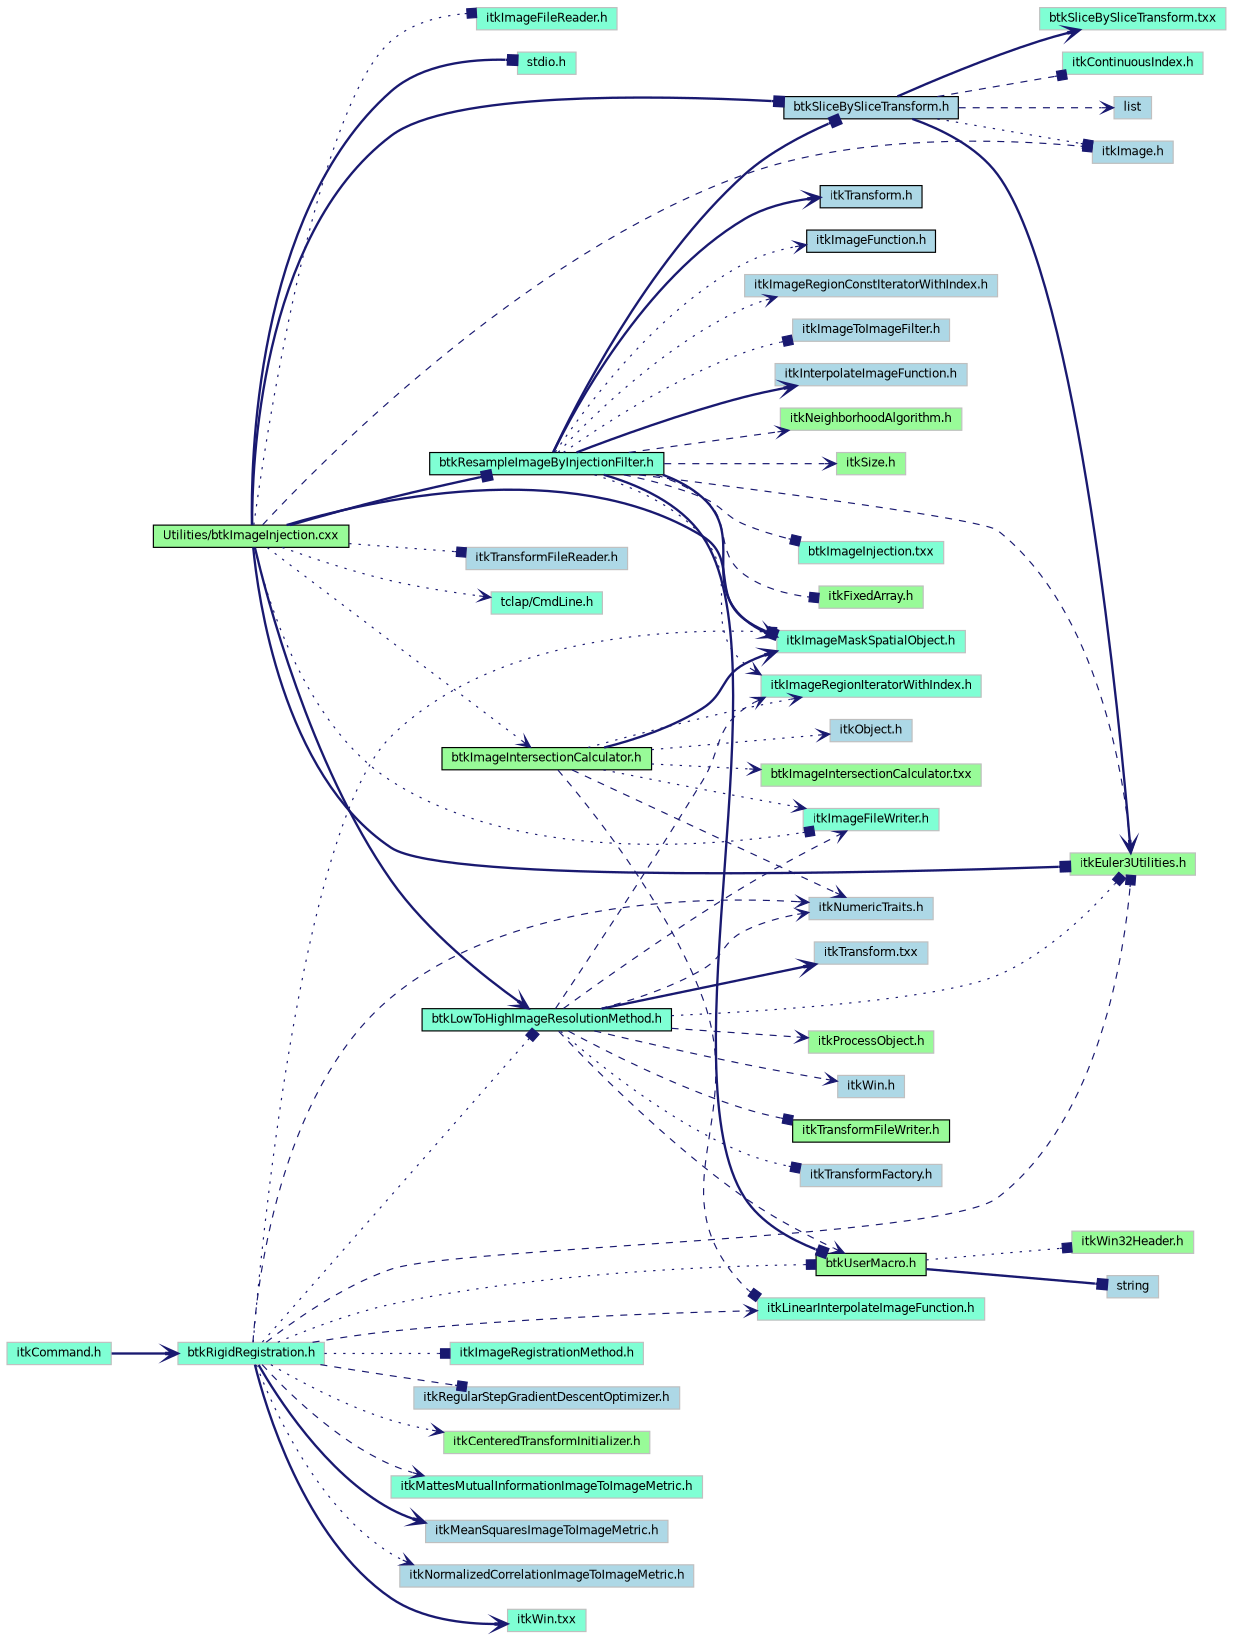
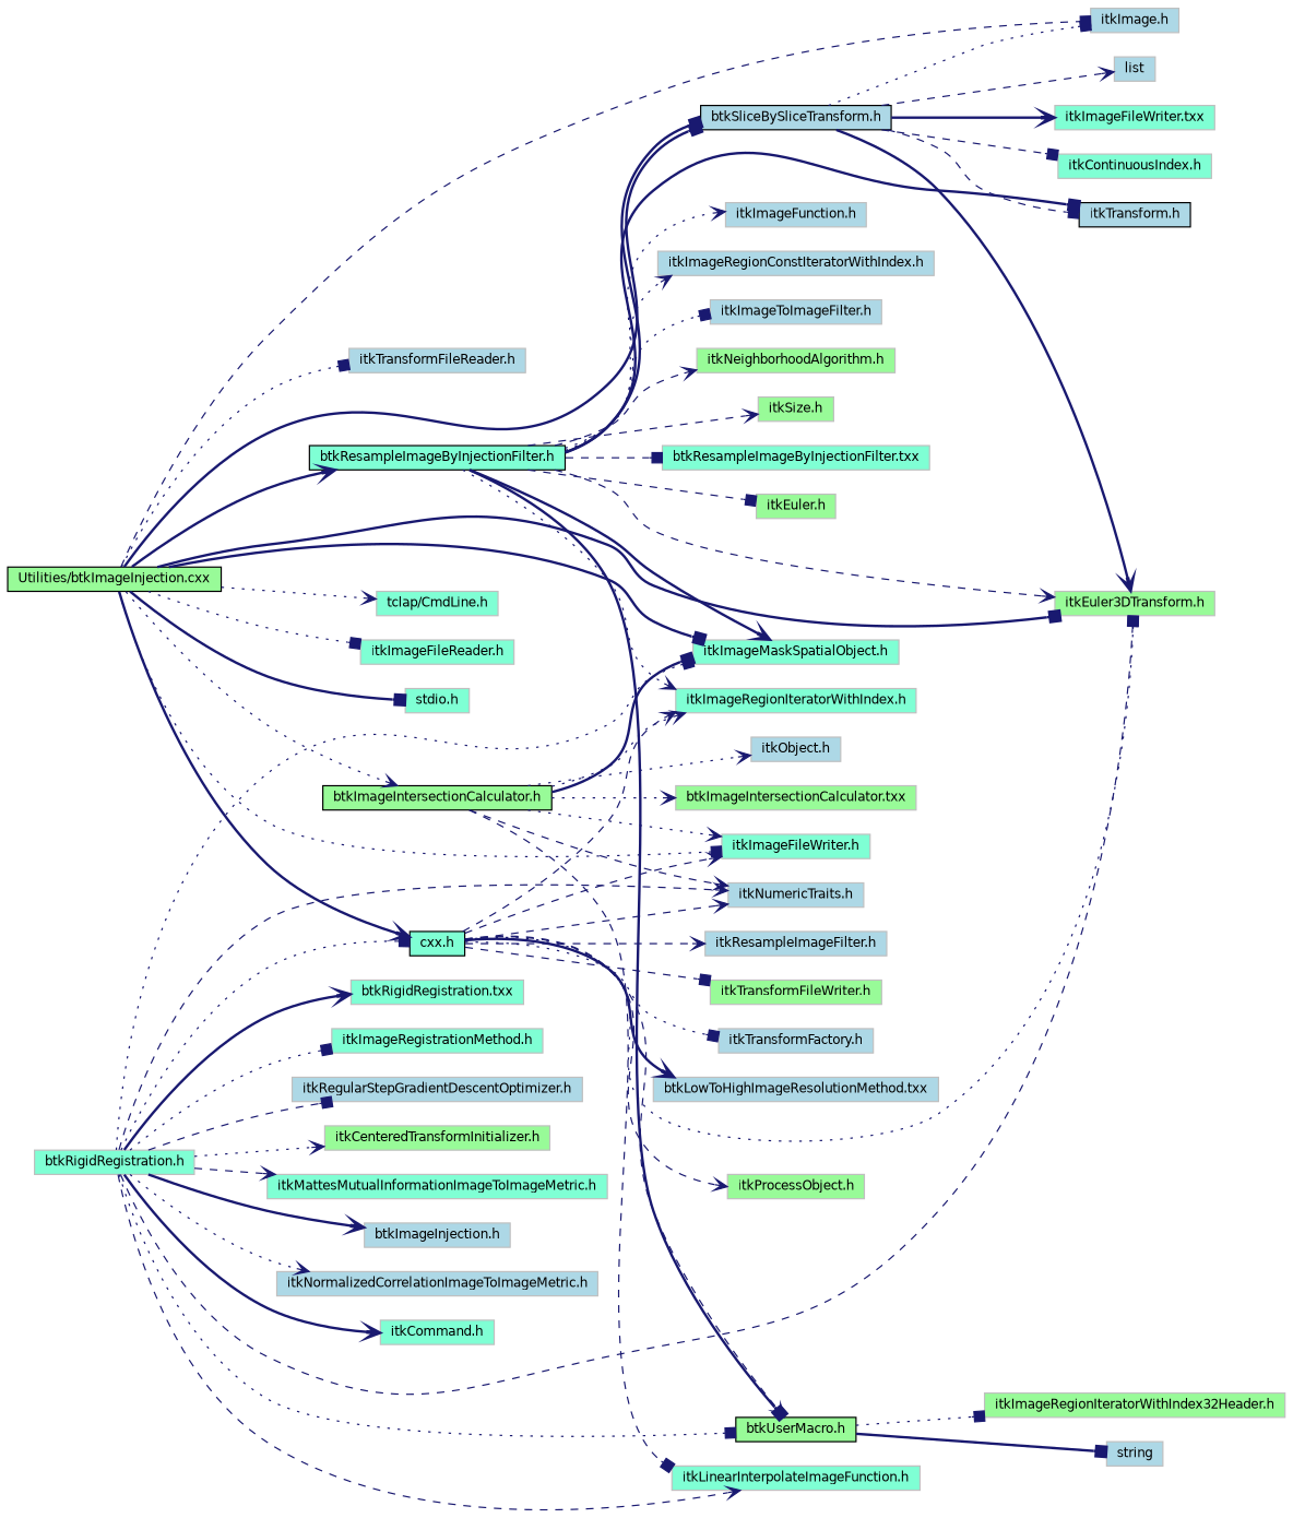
  digraph {
    fontname="DejaVu Sans"
    rankdir=LR
    node [color=grey75 fillcolor=lightblue fontname="DejaVu Sans" fontsize=10 shape=record style=filled]
    edge [arrowhead=vee color=midnightblue fontname="DejaVu Sans" fontsize=10 labelfontname="FreeSans.ttf" labelfontsize=10 style=dotted]
    n1 [color=black fillcolor=palegreen fontcolor=black height=0.2 label="Utilities/btkImageInjection.cxx" width=0.4]
-   n2 [color=black fillcolor=aquamarine height=0.2 label="btkLowToHighImageResolutionMethod.h" width=0.4]
-   n3 [fillcolor=palegreen height=0.2 label="itkEuler3Utilities.h" width=0.4]
+   n2 [color=black fillcolor=aquamarine height=0.2 label="cxx.h" width=0.4]
+   n3 [fillcolor=palegreen height=0.2 label="itkEuler3DTransform.h" width=0.4]
    n4 [fillcolor=aquamarine height=0.2 label="itkImageMaskSpatialObject.h" width=0.4]
    n5 [fillcolor=aquamarine height=0.2 label="itkImageFileWriter.h" width=0.4]
    n6 [color=black fillcolor=aquamarine height=0.2 label="btkResampleImageByInjectionFilter.h" width=0.4]
    n7 [color=black height=0.2 label="btkSliceBySliceTransform.h" width=0.4]
    n8 [height=0.2 label="itkImage.h" width=0.4]
    n9 [height=0.2 label="itkTransformFileReader.h" width=0.4]
    n10 [fillcolor=aquamarine height=0.2 label="tclap/CmdLine.h" width=0.4]
    n11 [color=black fillcolor=palegreen height=0.2 label="btkImageIntersectionCalculator.h" width=0.4]
    n12 [fillcolor=aquamarine height=0.2 label="itkImageFileReader.h" width=0.4]
    n13 [fillcolor=aquamarine height=0.2 label="stdio.h" width=0.4]
    n14 [fillcolor=palegreen height=0.2 label="itkProcessObject.h" width=0.4]
-   n15 [height=0.2 label="itkWin.h" width=0.4]
+   n15 [height=0.2 label="itkResampleImageFilter.h" width=0.4]
    n16 [fillcolor=aquamarine height=0.2 label="itkImageRegionIteratorWithIndex.h" width=0.4]
    n17 [height=0.2 label="itkNumericTraits.h" width=0.4]
    n18 [color=black fillcolor=palegreen height=0.2 label="btkUserMacro.h" width=0.4]
-   n19 [color=black fillcolor=palegreen height=0.2 label="itkTransformFileWriter.h" width=0.4]
+   n19 [fillcolor=palegreen height=0.2 label="itkTransformFileWriter.h" width=0.4]
    n20 [height=0.2 label="itkTransformFactory.h" width=0.4]
-   n21 [height=0.2 label="itkTransform.txx" width=0.4]
-   n22 [fillcolor=palegreen height=0.2 label="itkFixedArray.h" width=0.4]
+   n21 [height=0.2 label="btkLowToHighImageResolutionMethod.txx" width=0.4]
+   n22 [fillcolor=palegreen height=0.2 label="itkEuler.h" width=0.4]
    n23 [color=black height=0.2 label="itkTransform.h" width=0.4]
-   n24 [color=black height=0.2 label="itkImageFunction.h" width=0.4]
+   n24 [height=0.2 label="itkImageFunction.h" width=0.4]
    n25 [height=0.2 label="itkImageRegionConstIteratorWithIndex.h" width=0.4]
    n26 [height=0.2 label="itkImageToImageFilter.h" width=0.4]
-   n27 [height=0.2 label="itkInterpolateImageFunction.h" width=0.4]
    n28 [fillcolor=palegreen height=0.2 label="itkNeighborhoodAlgorithm.h" width=0.4]
    n29 [fillcolor=palegreen height=0.2 label="itkSize.h" width=0.4]
-   n30 [fillcolor=aquamarine height=0.2 label="btkImageInjection.txx" width=0.4]
+   n30 [fillcolor=aquamarine height=0.2 label="btkResampleImageByInjectionFilter.txx" width=0.4]
    n31 [fillcolor=aquamarine height=0.2 label="itkContinuousIndex.h" width=0.4]
    n32 [height=0.2 label=list width=0.4]
-   n33 [fillcolor=aquamarine height=0.2 label="btkSliceBySliceTransform.txx" width=0.4]
+   n33 [fillcolor=aquamarine height=0.2 label="itkImageFileWriter.txx" width=0.4]
    n34 [fillcolor=aquamarine height=0.2 label="itkLinearInterpolateImageFunction.h" width=0.4]
    n35 [height=0.2 label="itkObject.h" width=0.4]
    n36 [fillcolor=palegreen height=0.2 label="btkImageIntersectionCalculator.txx" width=0.4]
    n37 [fillcolor=aquamarine height=0.2 label="btkRigidRegistration.h" width=0.4]
    n38 [fillcolor=aquamarine height=0.2 label="itkImageRegistrationMethod.h" width=0.4]
    n39 [height=0.2 label="itkRegularStepGradientDescentOptimizer.h" width=0.4]
    n40 [fillcolor=palegreen height=0.2 label="itkCenteredTransformInitializer.h" width=0.4]
    n41 [fillcolor=aquamarine height=0.2 label="itkMattesMutualInformationImageToImageMetric.h" width=0.4]
-   n42 [height=0.2 label="itkMeanSquaresImageToImageMetric.h" width=0.4]
+   n42 [height=0.2 label="btkImageInjection.h" width=0.4]
    n43 [height=0.2 label="itkNormalizedCorrelationImageToImageMetric.h" width=0.4]
    n44 [fillcolor=aquamarine height=0.2 label="itkCommand.h" width=0.4]
-   n45 [fillcolor=aquamarine height=0.2 label="itkWin.txx" width=0.4]
-   n46 [fillcolor=palegreen height=0.2 label="itkWin32Header.h" width=0.4]
+   n45 [fillcolor=aquamarine height=0.2 label="btkRigidRegistration.txx" width=0.4]
+   n46 [fillcolor=palegreen height=0.2 label="itkImageRegionIteratorWithIndex32Header.h" width=0.4]
    n47 [height=0.2 label=string width=0.4]
    n1 -> n2 [style=bold]
    n1 -> n3 [arrowhead=box style=bold]
    n1 -> n4 [arrowhead=box style=bold]
    n1 -> n5 [arrowhead=box]
-   n1 -> n6 [arrowhead=box style=bold]
+   n1 -> n6 [style=bold]
    n1 -> n7 [arrowhead=box style=bold]
    n1 -> n8 [arrowhead=box style=dashed]
    n1 -> n9 [arrowhead=box]
    n1 -> n10
    n1 -> n11
    n1 -> n12 [arrowhead=box]
    n1 -> n13 [arrowhead=box style=bold]
    n2 -> n3 [arrowhead=box]
    n2 -> n5 [style=dashed]
    n2 -> n14 [style=dashed]
    n2 -> n15 [style=dashed]
    n2 -> n16 [style=dashed]
    n2 -> n17 [style=dashed]
    n2 -> n18 [style=dashed]
    n2 -> n19 [arrowhead=box style=dashed]
    n2 -> n20 [arrowhead=box]
    n2 -> n21 [style=bold]
    n6 -> n3 [style=dashed]
    n6 -> n4 [style=bold]
    n6 -> n7 [arrowhead=box style=bold]
    n6 -> n16
    n6 -> n18 [arrowhead=box style=bold]
    n6 -> n22 [arrowhead=box style=dashed]
-   n6 -> n23 [style=bold]
+   n6 -> n23 [arrowhead=box style=bold]
    n6 -> n24
    n6 -> n25
    n6 -> n26 [arrowhead=box]
-   n6 -> n27 [style=bold]
    n6 -> n28 [style=dashed]
    n6 -> n29 [style=dashed]
    n6 -> n30 [arrowhead=box style=dashed]
    n7 -> n3 [style=bold]
    n7 -> n8 [arrowhead=box]
+   n7 -> n23 [arrowhead=box style=dashed]
    n7 -> n31 [arrowhead=box style=dashed]
    n7 -> n32 [style=dashed]
    n7 -> n33 [style=bold]
-   n11 -> n4 [style=bold]
+   n11 -> n4 [arrowhead=box style=bold]
    n11 -> n5
    n11 -> n16
    n11 -> n17 [style=dashed]
    n11 -> n34 [arrowhead=box style=dashed]
    n11 -> n35
    n11 -> n36
    n18 -> n46 [arrowhead=box]
    n18 -> n47 [arrowhead=box style=bold]
    n37 -> n2 [arrowhead=box]
    n37 -> n3 [arrowhead=box style=dashed]
    n37 -> n4 [arrowhead=box]
    n37 -> n17 [style=dashed]
    n37 -> n18 [arrowhead=box]
    n37 -> n34 [style=dashed]
    n37 -> n38 [arrowhead=box]
    n37 -> n39 [arrowhead=box style=dashed]
    n37 -> n40
    n37 -> n41 [style=dashed]
    n37 -> n42 [style=bold]
    n37 -> n43
-   n44 -> n37 [style=bold]
+   n37 -> n44 [style=bold]
    n37 -> n45 [style=bold]
  }
